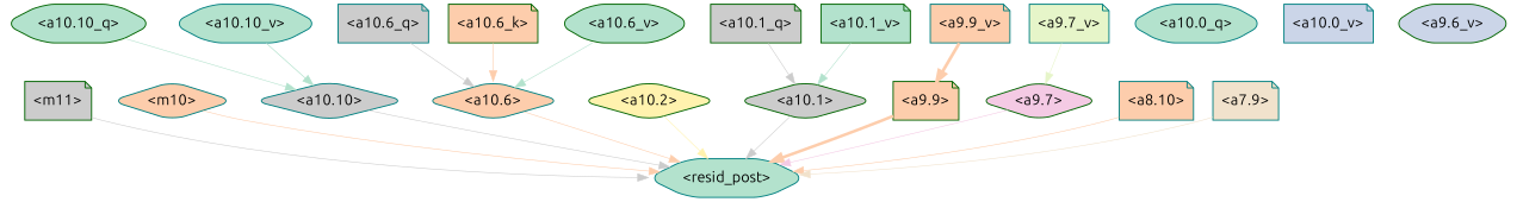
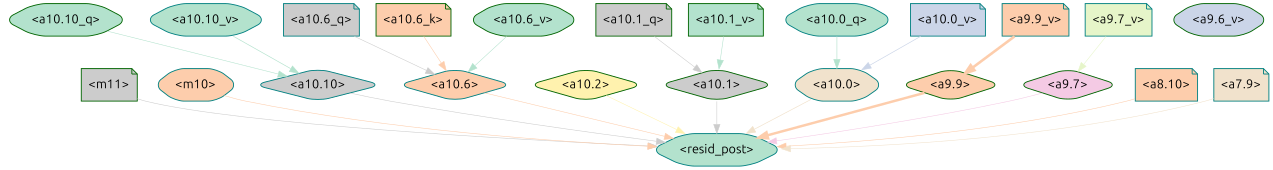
  strict digraph {
    fontname=Ubuntu
    splines=true
    node [color=teal fillcolor="#b3e2cd" fontname=Ubuntu shape=note style="filled, rounded"]
    edge [color="#fdcdac" fontname=Ubuntu penwidth=0.6]
    "<m11>" [color=darkgreen fillcolor="#cccccc"]
    "<resid_post>" [shape=hexagon]
-   "<m10>" [fillcolor="#fdcdac" shape=diamond]
+   "<m10>" [fillcolor="#fdcdac" shape=hexagon]
    "<a10.10>" [fillcolor="#cccccc" shape=diamond]
    "<a10.6>" [fillcolor="#fdcdac" shape=diamond]
    "<a10.2>" [color=darkgreen fillcolor="#fff2ae" shape=diamond]
    "<a10.1>" [color=darkgreen fillcolor="#cccccc" shape=diamond]
-   "<a9.9>" [color=darkgreen fillcolor="#fdcdac"]
+   "<a10.0>" [fillcolor="#f1e2cc" shape=hexagon]
+   "<a9.9>" [color=darkgreen fillcolor="#fdcdac" shape=diamond]
    "<a9.7>" [color=darkgreen fillcolor="#f4cae4" shape=diamond]
    "<a8.10>" [fillcolor="#fdcdac"]
    "<a7.9>" [fillcolor="#f1e2cc"]
    "<a10.10_q>" [color=darkgreen shape=hexagon]
    "<a10.6_q>" [fillcolor="#cccccc"]
    "<a10.1_q>" [color=darkgreen fillcolor="#cccccc"]
    "<a10.0_q>" [shape=hexagon]
    "<a10.6_k>" [color=darkgreen fillcolor="#fdcdac"]
    "<a10.10_v>" [shape=hexagon]
    "<a10.6_v>" [color=darkgreen shape=hexagon]
    "<a10.1_v>" [color=darkgreen]
    "<a10.0_v>" [fillcolor="#cbd5e8"]
    "<a9.9_v>" [fillcolor="#fdcdac"]
    "<a9.7_v>" [fillcolor="#e6f5c9"]
    "<a9.6_v>" [color=darkgreen fillcolor="#cbd5e8" shape=hexagon]
    "<m11>" -> "<resid_post>" [color="#cccccc"]
    "<m10>" -> "<resid_post>"
    "<a10.10>" -> "<resid_post>" [color="#cccccc"]
    "<a10.6>" -> "<resid_post>"
    "<a10.2>" -> "<resid_post>" [color="#fff2ae"]
    "<a10.1>" -> "<resid_post>" [color="#cccccc"]
+   "<a10.0>" -> "<resid_post>" [color="#f1e2cc" penwidth=0.7362499237060547]
    "<a9.9>" -> "<resid_post>" [penwidth=2.76039457321167]
    "<a9.7>" -> "<resid_post>" [color="#f4cae4"]
    "<a8.10>" -> "<resid_post>"
    "<a7.9>" -> "<resid_post>" [color="#f1e2cc"]
    "<a10.10_q>" -> "<a10.10>" [color="#b3e2cd"]
    "<a10.6_q>" -> "<a10.6>" [color="#cccccc"]
    "<a10.1_q>" -> "<a10.1>" [color="#cccccc"]
+   "<a10.0_q>" -> "<a10.0>" [color="#b3e2cd" penwidth=0.6948137283325195]
    "<a10.6_k>" -> "<a10.6>"
    "<a10.10_v>" -> "<a10.10>" [color="#b3e2cd" penwidth=0.719883918762207]
    "<a10.6_v>" -> "<a10.6>" [color="#b3e2cd"]
    "<a10.1_v>" -> "<a10.1>" [color="#b3e2cd"]
+   "<a10.0_v>" -> "<a10.0>" [color="#cbd5e8" penwidth=0.732755184173584]
    "<a9.9_v>" -> "<a9.9>" [penwidth=2.905421409755945]
    "<a9.7_v>" -> "<a9.7>" [color="#e6f5c9"]
  }
